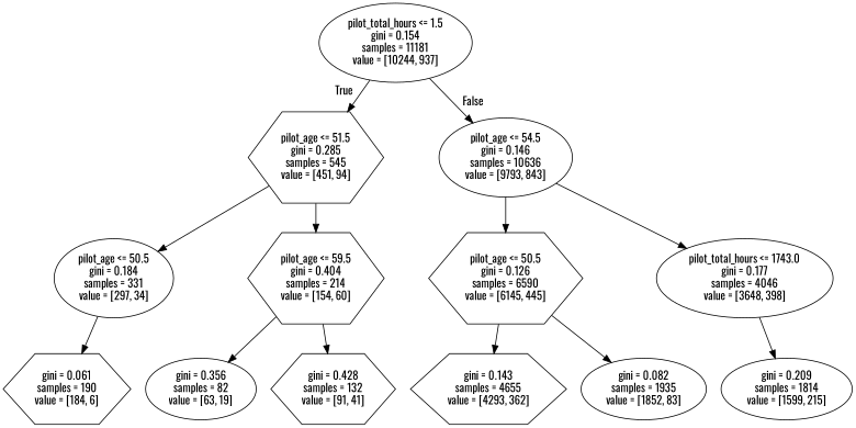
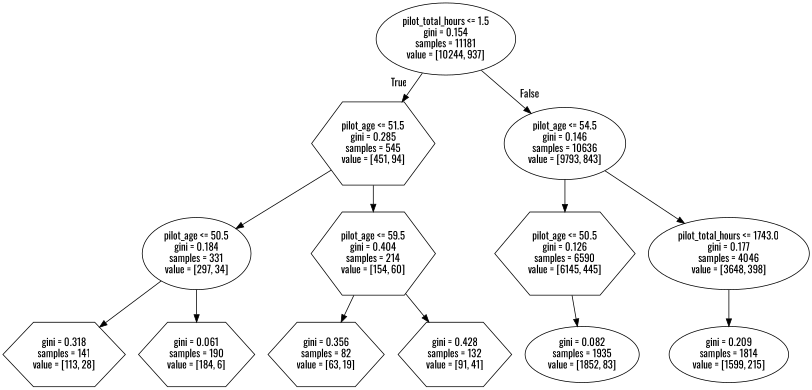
  digraph {
    fontname=Oswald
    node [fontname=Oswald shape=ellipse]
    edge [fontname=Oswald]
    n1 [label="pilot_total_hours <= 1.5\ngini = 0.154\nsamples = 11181\nvalue = [10244, 937]"]
    n2 [label="pilot_age <= 51.5\ngini = 0.285\nsamples = 545\nvalue = [451, 94]" shape=hexagon]
    n3 [label="pilot_age <= 54.5\ngini = 0.146\nsamples = 10636\nvalue = [9793, 843]"]
    n4 [label="pilot_age <= 50.5\ngini = 0.184\nsamples = 331\nvalue = [297, 34]"]
    n5 [label="pilot_age <= 59.5\ngini = 0.404\nsamples = 214\nvalue = [154, 60]" shape=hexagon]
    n6 [label="pilot_age <= 50.5\ngini = 0.126\nsamples = 6590\nvalue = [6145, 445]" shape=hexagon]
    n7 [label="pilot_total_hours <= 1743.0\ngini = 0.177\nsamples = 4046\nvalue = [3648, 398]"]
+   n8 [label="gini = 0.318\nsamples = 141\nvalue = [113, 28]" shape=hexagon]
    n9 [label="gini = 0.061\nsamples = 190\nvalue = [184, 6]" shape=hexagon]
-   n10 [label="gini = 0.356\nsamples = 82\nvalue = [63, 19]"]
+   n10 [label="gini = 0.356\nsamples = 82\nvalue = [63, 19]" shape=hexagon]
    n11 [label="gini = 0.428\nsamples = 132\nvalue = [91, 41]" shape=hexagon]
-   n12 [label="gini = 0.143\nsamples = 4655\nvalue = [4293, 362]" shape=hexagon]
    n13 [label="gini = 0.082\nsamples = 1935\nvalue = [1852, 83]"]
    n14 [label="gini = 0.209\nsamples = 1814\nvalue = [1599, 215]"]
    n1 -> n2 [headlabel=True labelangle=45 labeldistance=2.5]
    n1 -> n3 [headlabel=False labelangle=-45 labeldistance=2.5]
    n2 -> n4
    n2 -> n5
    n3 -> n6
    n3 -> n7
+   n4 -> n8
    n4 -> n9
    n5 -> n10
    n5 -> n11
-   n6 -> n12
    n6 -> n13
    n7 -> n14
  }
